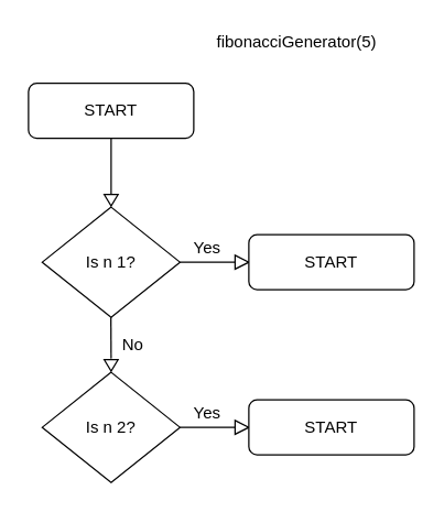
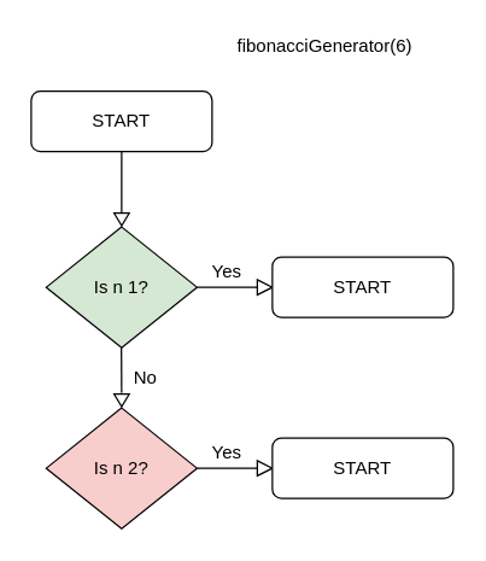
  <mxCell id="0" />
  <mxCell id="1" parent="0" />
- <mxCell id="2" value="fibonacciGenerator(5)" style="text;html=1;strokeColor=none;fillColor=none;align=center;verticalAlign=middle;whiteSpace=wrap;rounded=0;" vertex="1" parent="1"><mxGeometry x="150" y="20" width="130" height="20" as="geometry" /></mxCell>
+ <mxCell id="2" value="fibonacciGenerator(6)" style="text;html=1;strokeColor=none;fillColor=none;align=center;verticalAlign=middle;whiteSpace=wrap;rounded=0;" vertex="1" parent="1"><mxGeometry x="150" y="20" width="130" height="20" as="geometry" /></mxCell>
  <mxCell id="3" value="START" style="rounded=1;whiteSpace=wrap;html=1;" vertex="1" parent="1"><mxGeometry x="20" y="60" width="120" height="40" as="geometry" /></mxCell>
- <mxCell id="4" value="Is n 1?" style="rhombus;whiteSpace=wrap;html=1;" vertex="1" parent="1"><mxGeometry x="30" y="150" width="100" height="80" as="geometry" /></mxCell>
- <mxCell id="5" value="Is n 2?" style="rhombus;whiteSpace=wrap;html=1;" vertex="1" parent="1"><mxGeometry x="30" y="270" width="100" height="80" as="geometry" /></mxCell>
+ <mxCell id="4" value="Is n 1?" style="rhombus;whiteSpace=wrap;html=1;fillColor=#d5e8d4;" vertex="1" parent="1"><mxGeometry x="30" y="150" width="100" height="80" as="geometry" /></mxCell>
+ <mxCell id="5" value="Is n 2?" style="rhombus;whiteSpace=wrap;html=1;fillColor=#f8cecc;" vertex="1" parent="1"><mxGeometry x="30" y="270" width="100" height="80" as="geometry" /></mxCell>
  <mxCell id="6" value="" style="triangle;whiteSpace=wrap;html=1;rotation=90;" vertex="1" parent="1"><mxGeometry x="75.9" y="140" width="8.21" height="10" as="geometry" /></mxCell>
  <mxCell id="7" value="" style="endArrow=none;html=1;exitX=0;exitY=0.5;exitDx=0;exitDy=0;" edge="1" parent="1" source="6" target="3"><mxGeometry width="50" height="50" relative="1" as="geometry"><mxPoint x="80" y="140" as="sourcePoint" /><mxPoint x="130" y="90" as="targetPoint" /></mxGeometry></mxCell>
  <mxCell id="8" value="" style="endArrow=none;html=1;" edge="1" parent="1"><mxGeometry width="50" height="50" relative="1" as="geometry"><mxPoint x="80" y="260" as="sourcePoint" /><mxPoint x="79.842" y="230" as="targetPoint" /></mxGeometry></mxCell>
  <mxCell id="9" value="" style="triangle;whiteSpace=wrap;html=1;rotation=90;" vertex="1" parent="1"><mxGeometry x="75.9" y="260" width="8.21" height="10" as="geometry" /></mxCell>
  <mxCell id="10" value="" style="triangle;whiteSpace=wrap;html=1;rotation=0;" vertex="1" parent="1"><mxGeometry x="170" y="185" width="10" height="10" as="geometry" /></mxCell>
  <mxCell id="11" value="" style="endArrow=none;html=1;exitX=1;exitY=0.5;exitDx=0;exitDy=0;entryX=0;entryY=0.5;entryDx=0;entryDy=0;" edge="1" parent="1" source="4" target="10"><mxGeometry width="50" height="50" relative="1" as="geometry"><mxPoint x="210" y="210" as="sourcePoint" /><mxPoint x="260" y="160" as="targetPoint" /></mxGeometry></mxCell>
  <mxCell id="12" value="START" style="rounded=1;whiteSpace=wrap;html=1;" vertex="1" parent="1"><mxGeometry x="180" y="170" width="120" height="40" as="geometry" /></mxCell>
  <mxCell id="13" value="" style="endArrow=none;html=1;exitX=1;exitY=0.5;exitDx=0;exitDy=0;entryX=0;entryY=0.5;entryDx=0;entryDy=0;" edge="1" parent="1"><mxGeometry width="50" height="50" relative="1" as="geometry"><mxPoint x="130" y="310" as="sourcePoint" /><mxPoint x="170" y="310" as="targetPoint" /></mxGeometry></mxCell>
  <mxCell id="14" value="" style="triangle;whiteSpace=wrap;html=1;rotation=0;" vertex="1" parent="1"><mxGeometry x="170" y="305" width="10" height="10" as="geometry" /></mxCell>
  <mxCell id="15" value="START" style="rounded=1;whiteSpace=wrap;html=1;" vertex="1" parent="1"><mxGeometry x="180" y="290" width="120" height="40" as="geometry" /></mxCell>
  <mxCell id="16" value="Yes" style="text;html=1;strokeColor=none;fillColor=none;align=center;verticalAlign=middle;whiteSpace=wrap;rounded=0;" vertex="1" parent="1"><mxGeometry x="130" y="170" width="40" height="20" as="geometry" /></mxCell>
  <mxCell id="17" value="Yes" style="text;html=1;strokeColor=none;fillColor=none;align=center;verticalAlign=middle;whiteSpace=wrap;rounded=0;" vertex="1" parent="1"><mxGeometry x="130" y="290" width="40" height="20" as="geometry" /></mxCell>
  <mxCell id="18" value="No" style="text;html=1;strokeColor=none;fillColor=none;align=center;verticalAlign=middle;whiteSpace=wrap;rounded=0;" vertex="1" parent="1"><mxGeometry x="75.9" y="240" width="40" height="20" as="geometry" /></mxCell>
